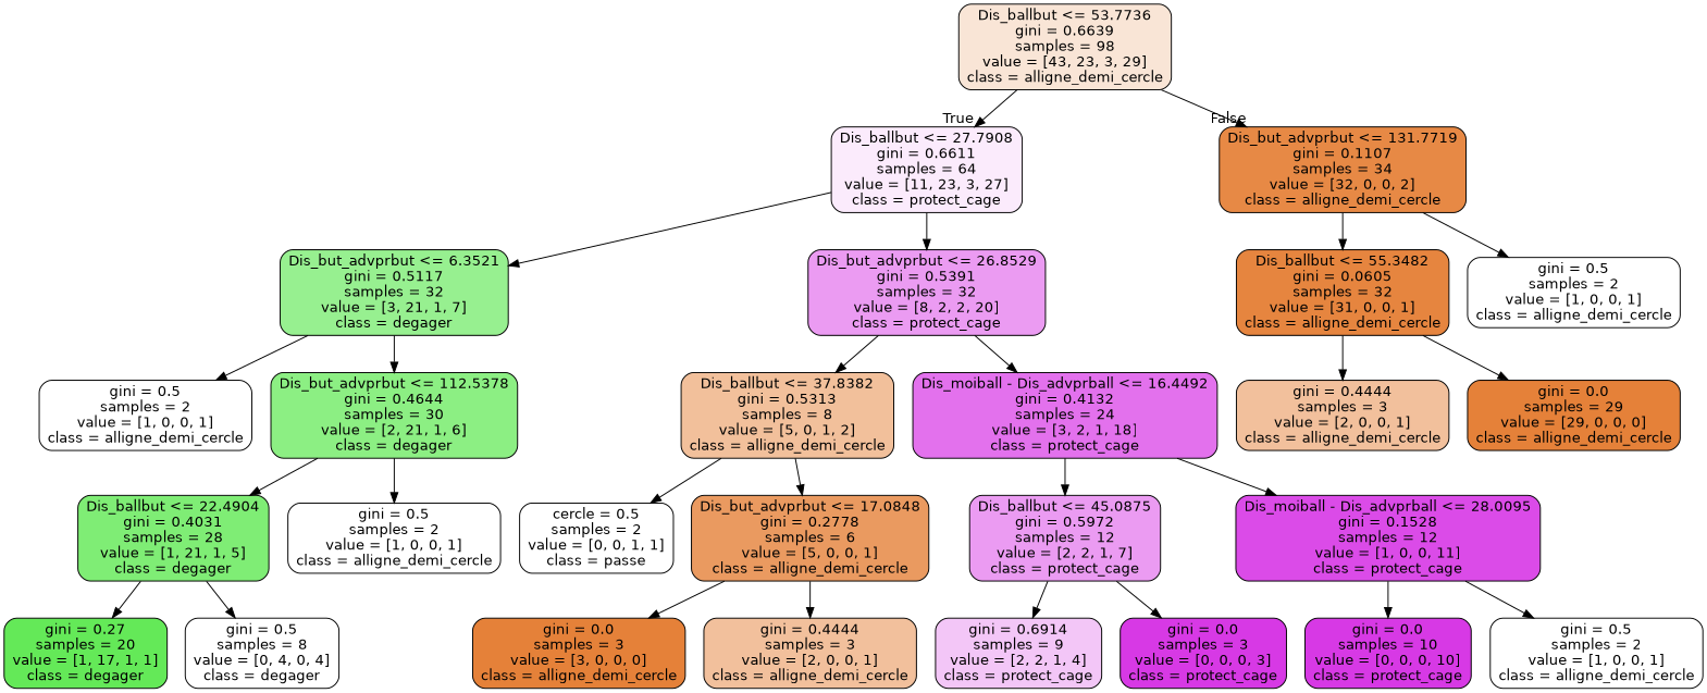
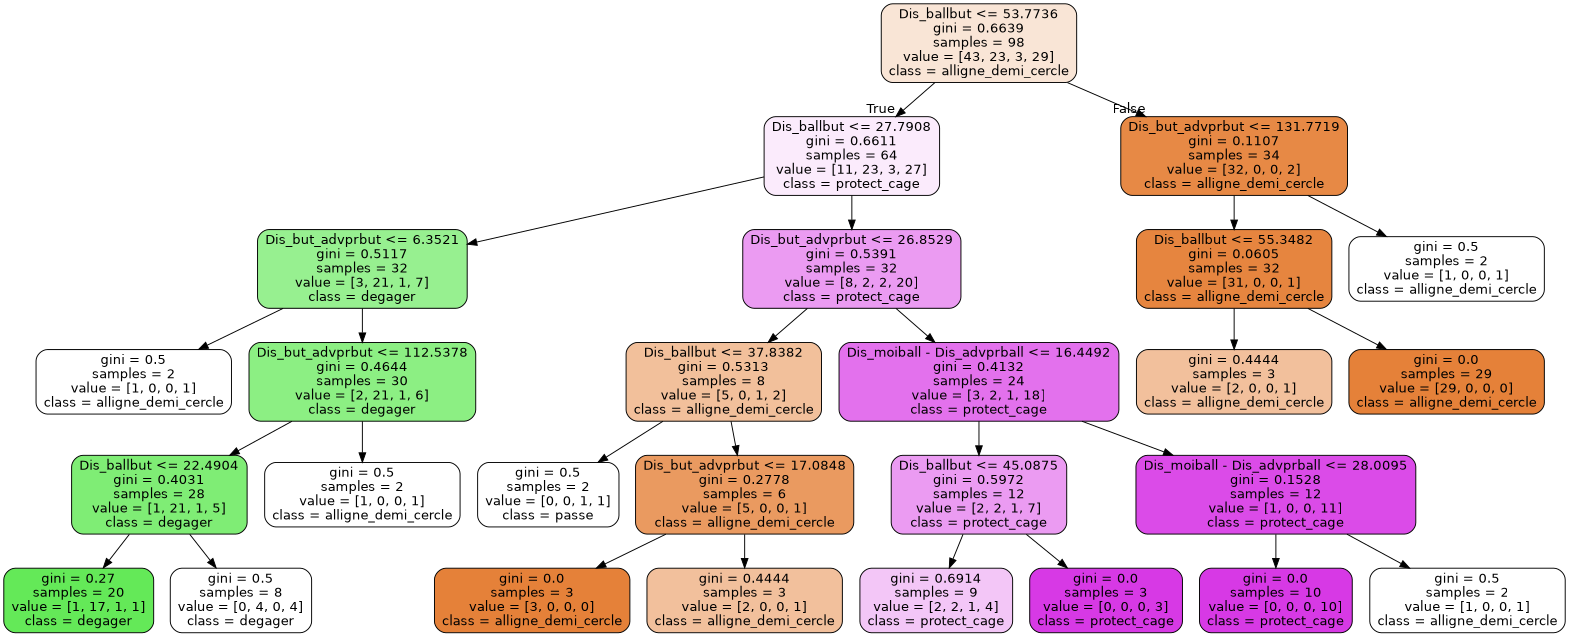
  digraph {
    node [color=black fillcolor="#e5813900" fontname=helvetica shape=box style="filled, rounded"]
    edge [fontname=helvetica]
    n1 [fillcolor="#e5813934" label="Dis_ballbut <= 53.7736\ngini = 0.6639\nsamples = 98\nvalue = [43, 23, 3, 29]\nclass = alligne_demi_cercle"]
    n2 [fillcolor="#d739e519" label="Dis_ballbut <= 27.7908\ngini = 0.6611\nsamples = 64\nvalue = [11, 23, 3, 27]\nclass = protect_cage"]
    n3 [fillcolor="#e58139ef" label="Dis_but_advprbut <= 131.7719\ngini = 0.1107\nsamples = 34\nvalue = [32, 0, 0, 2]\nclass = alligne_demi_cercle"]
    n4 [fillcolor="#47e5398f" label="Dis_but_advprbut <= 6.3521\ngini = 0.5117\nsamples = 32\nvalue = [3, 21, 1, 7]\nclass = degager"]
    n5 [fillcolor="#d739e580" label="Dis_but_advprbut <= 26.8529\ngini = 0.5391\nsamples = 32\nvalue = [8, 2, 2, 20]\nclass = protect_cage"]
    n6 [label="gini = 0.5\nsamples = 2\nvalue = [1, 0, 0, 1]\nclass = alligne_demi_cercle"]
    n7 [fillcolor="#47e5399f" label="Dis_but_advprbut <= 112.5378\ngini = 0.4644\nsamples = 30\nvalue = [2, 21, 1, 6]\nclass = degager"]
    n8 [fillcolor="#47e539b1" label="Dis_ballbut <= 22.4904\ngini = 0.4031\nsamples = 28\nvalue = [1, 21, 1, 5]\nclass = degager"]
    n9 [label="gini = 0.5\nsamples = 2\nvalue = [1, 0, 0, 1]\nclass = alligne_demi_cercle"]
    n10 [fillcolor="#47e539d7" label="gini = 0.27\nsamples = 20\nvalue = [1, 17, 1, 1]\nclass = degager"]
    n11 [fillcolor="#47e53900" label="gini = 0.5\nsamples = 8\nvalue = [0, 4, 0, 4]\nclass = degager"]
    n12 [fillcolor="#e5813980" label="Dis_ballbut <= 37.8382\ngini = 0.5313\nsamples = 8\nvalue = [5, 0, 1, 2]\nclass = alligne_demi_cercle"]
    n13 [fillcolor="#d739e5b6" label="Dis_moiball - Dis_advprball <= 16.4492\ngini = 0.4132\nsamples = 24\nvalue = [3, 2, 1, 18]\nclass = protect_cage"]
-   n14 [fillcolor="#399de500" label="cercle = 0.5\nsamples = 2\nvalue = [0, 0, 1, 1]\nclass = passe"]
+   n14 [fillcolor="#399de500" label="gini = 0.5\nsamples = 2\nvalue = [0, 0, 1, 1]\nclass = passe"]
    n15 [fillcolor="#e58139cc" label="Dis_but_advprbut <= 17.0848\ngini = 0.2778\nsamples = 6\nvalue = [5, 0, 0, 1]\nclass = alligne_demi_cercle"]
    n16 [fillcolor="#e58139ff" label="gini = 0.0\nsamples = 3\nvalue = [3, 0, 0, 0]\nclass = alligne_demi_cercle"]
    n17 [fillcolor="#e581397f" label="gini = 0.4444\nsamples = 3\nvalue = [2, 0, 0, 1]\nclass = alligne_demi_cercle"]
    n18 [fillcolor="#d739e580" label="Dis_ballbut <= 45.0875\ngini = 0.5972\nsamples = 12\nvalue = [2, 2, 1, 7]\nclass = protect_cage"]
    n19 [fillcolor="#d739e5e8" label="Dis_moiball - Dis_advprball <= 28.0095\ngini = 0.1528\nsamples = 12\nvalue = [1, 0, 0, 11]\nclass = protect_cage"]
    n20 [fillcolor="#d739e549" label="gini = 0.6914\nsamples = 9\nvalue = [2, 2, 1, 4]\nclass = protect_cage"]
    n21 [fillcolor="#d739e5ff" label="gini = 0.0\nsamples = 3\nvalue = [0, 0, 0, 3]\nclass = protect_cage"]
    n22 [fillcolor="#d739e5ff" label="gini = 0.0\nsamples = 10\nvalue = [0, 0, 0, 10]\nclass = protect_cage"]
    n23 [label="gini = 0.5\nsamples = 2\nvalue = [1, 0, 0, 1]\nclass = alligne_demi_cercle"]
    n24 [fillcolor="#e58139f7" label="Dis_ballbut <= 55.3482\ngini = 0.0605\nsamples = 32\nvalue = [31, 0, 0, 1]\nclass = alligne_demi_cercle"]
    n25 [label="gini = 0.5\nsamples = 2\nvalue = [1, 0, 0, 1]\nclass = alligne_demi_cercle"]
    n26 [fillcolor="#e581397f" label="gini = 0.4444\nsamples = 3\nvalue = [2, 0, 0, 1]\nclass = alligne_demi_cercle"]
    n27 [fillcolor="#e58139ff" label="gini = 0.0\nsamples = 29\nvalue = [29, 0, 0, 0]\nclass = alligne_demi_cercle"]
    n1 -> n2 [headlabel=True labelangle=45 labeldistance=2.5]
    n1 -> n3 [headlabel=False labelangle=-45 labeldistance=2.5]
    n2 -> n4
    n2 -> n5
    n3 -> n24
    n3 -> n25
    n4 -> n6
    n4 -> n7
    n5 -> n12
    n5 -> n13
    n7 -> n8
    n7 -> n9
    n8 -> n10
    n8 -> n11
    n12 -> n14
    n12 -> n15
    n13 -> n18
    n13 -> n19
    n15 -> n16
    n15 -> n17
    n18 -> n20
    n18 -> n21
    n19 -> n22
    n19 -> n23
    n24 -> n26
    n24 -> n27
  }
